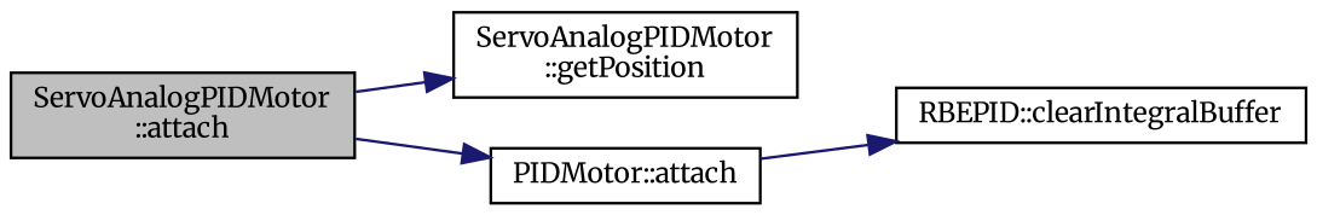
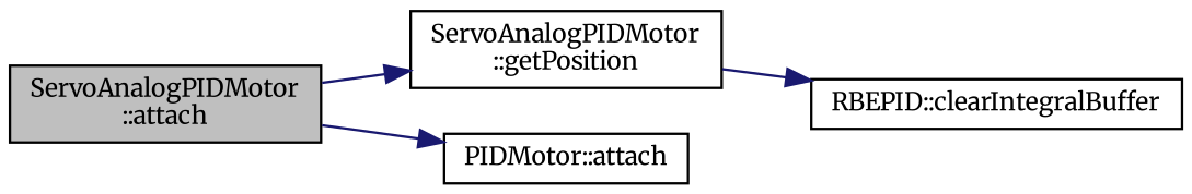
  digraph {
    fontname=Merriweather
    rankdir=LR
    node [color=black fillcolor=white fontname=Merriweather fontsize=10 shape=record style=filled]
    edge [color=midnightblue fontname=Merriweather fontsize=10 labelfontname=Helvetica labelfontsize=10 style=solid]
    n1 [fillcolor=grey75 fontcolor=black height=0.2 label="ServoAnalogPIDMotor\l::attach" width=0.4]
    n2 [height=0.2 label="ServoAnalogPIDMotor\l::getPosition" width=0.4]
    n3 [height=0.2 label="PIDMotor::attach" width=0.4]
    n4 [height=0.2 label="RBEPID::clearIntegralBuffer" width=0.4]
    n1 -> n2
    n1 -> n3
-   n3 -> n4
+   n2 -> n4
  }
